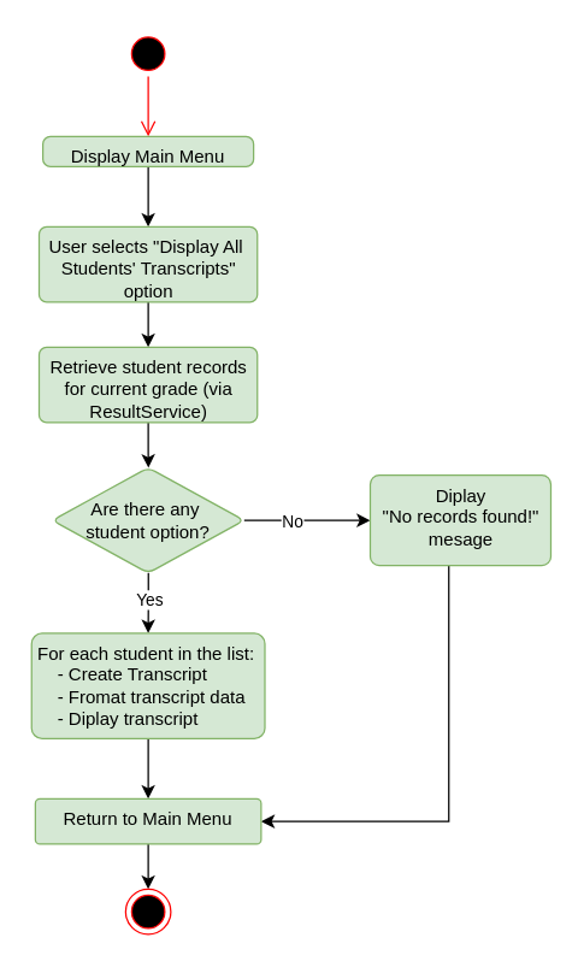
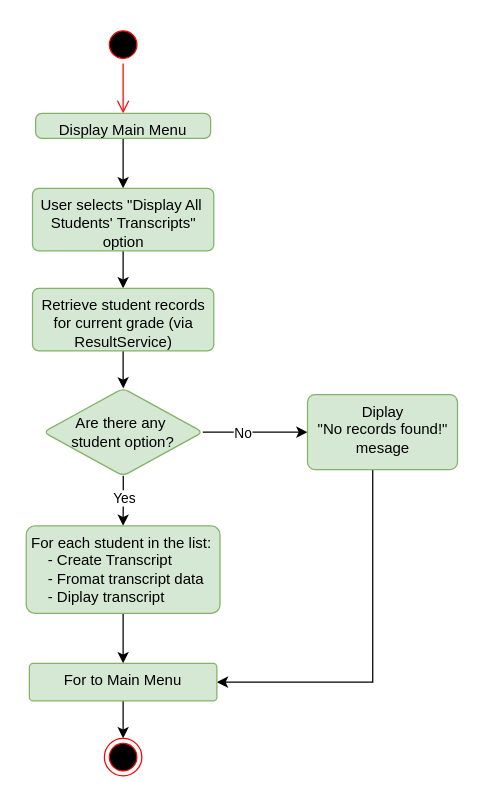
  <mxCell id="0" />
  <mxCell id="1" parent="0" />
  <mxCell id="2" value="" style="ellipse;html=1;shape=startState;fillColor=#000000;strokeColor=#ff0000;" parent="1" vertex="1"><mxGeometry x="83" y="20" width="30" height="30" as="geometry" /></mxCell>
  <mxCell id="3" value="" style="edgeStyle=orthogonalEdgeStyle;rounded=0;orthogonalLoop=1;jettySize=auto;html=1;" parent="1" source="7" target="5" edge="1"><mxGeometry relative="1" as="geometry" /></mxCell>
  <mxCell id="4" value="" style="edgeStyle=orthogonalEdgeStyle;rounded=0;orthogonalLoop=1;jettySize=auto;html=1;" parent="1" source="5" target="9" edge="1"><mxGeometry relative="1" as="geometry" /></mxCell>
  <mxCell id="5" value=" User selects &quot;Display All&amp;nbsp; Students' Transcripts&quot; option" style="html=1;align=center;verticalAlign=top;rounded=1;absoluteArcSize=1;arcSize=10;dashed=0;whiteSpace=wrap;fillColor=#d5e8d4;strokeColor=#82b366;" parent="1" vertex="1"><mxGeometry x="25.5" y="150" width="145" height="50" as="geometry" /></mxCell>
  <mxCell id="6" value="" style="edgeStyle=orthogonalEdgeStyle;html=1;verticalAlign=bottom;endArrow=open;endSize=8;strokeColor=#ff0000;rounded=0;" parent="1" source="2" target="7" edge="1"><mxGeometry relative="1" as="geometry"><mxPoint x="98" y="110" as="targetPoint" /><mxPoint x="98" y="50" as="sourcePoint" /></mxGeometry></mxCell>
  <mxCell id="7" value="Display Main Menu" style="html=1;align=center;verticalAlign=top;rounded=1;absoluteArcSize=1;arcSize=10;dashed=0;whiteSpace=wrap;fillColor=#d5e8d4;strokeColor=#82b366;" parent="1" vertex="1"><mxGeometry x="28" y="90" width="140" height="20" as="geometry" /></mxCell>
  <mxCell id="8" value="" style="edgeStyle=orthogonalEdgeStyle;rounded=0;orthogonalLoop=1;jettySize=auto;html=1;" parent="1" source="9" target="14" edge="1"><mxGeometry relative="1" as="geometry" /></mxCell>
  <mxCell id="9" value=" Retrieve student records for&amp;nbsp;current grade (via ResultService)" style="html=1;align=center;verticalAlign=top;rounded=1;absoluteArcSize=1;arcSize=10;dashed=0;whiteSpace=wrap;fillColor=#d5e8d4;strokeColor=#82b366;" parent="1" vertex="1"><mxGeometry x="25.5" y="230" width="145" height="50" as="geometry" /></mxCell>
  <mxCell id="10" value="" style="edgeStyle=orthogonalEdgeStyle;rounded=0;orthogonalLoop=1;jettySize=auto;html=1;" parent="1" source="14" target="16" edge="1"><mxGeometry relative="1" as="geometry" /></mxCell>
  <mxCell id="11" value="No" style="edgeLabel;html=1;align=center;verticalAlign=middle;resizable=0;points=[];" parent="10" vertex="1" connectable="0"><mxGeometry x="-0.227" relative="1" as="geometry"><mxPoint as="offset" /></mxGeometry></mxCell>
  <mxCell id="12" value="" style="edgeStyle=orthogonalEdgeStyle;rounded=0;orthogonalLoop=1;jettySize=auto;html=1;" parent="1" source="14" target="18" edge="1"><mxGeometry relative="1" as="geometry" /></mxCell>
  <mxCell id="13" value="Yes" style="edgeLabel;html=1;align=center;verticalAlign=middle;resizable=0;points=[];" parent="12" vertex="1" connectable="0"><mxGeometry x="-0.097" relative="1" as="geometry"><mxPoint as="offset" /></mxGeometry></mxCell>
  <mxCell id="14" value="&lt;div&gt;&lt;br&gt;&lt;/div&gt;Are there any&amp;nbsp;&lt;div&gt;student option?&lt;/div&gt;" style="rhombus;whiteSpace=wrap;html=1;verticalAlign=top;rounded=1;arcSize=10;dashed=0;fillColor=#d5e8d4;strokeColor=#82b366;" parent="1" vertex="1"><mxGeometry x="34.25" y="310" width="127.5" height="70" as="geometry" /></mxCell>
  <mxCell id="15" style="edgeStyle=orthogonalEdgeStyle;rounded=0;orthogonalLoop=1;jettySize=auto;html=1;entryX=1;entryY=0.5;entryDx=0;entryDy=0;exitX=0.435;exitY=1.005;exitDx=0;exitDy=0;exitPerimeter=0;" parent="1" source="16" target="20" edge="1"><mxGeometry relative="1" as="geometry" /></mxCell>
  <mxCell id="16" value="Diplay&lt;div&gt;&quot;No records found!&quot; mesage&lt;/div&gt;" style="whiteSpace=wrap;html=1;verticalAlign=top;rounded=1;arcSize=10;dashed=0;fillColor=#d5e8d4;strokeColor=#82b366;" parent="1" vertex="1"><mxGeometry x="245.5" y="315" width="120" height="60" as="geometry" /></mxCell>
  <mxCell id="17" value="" style="edgeStyle=orthogonalEdgeStyle;rounded=0;orthogonalLoop=1;jettySize=auto;html=1;" parent="1" source="18" target="20" edge="1"><mxGeometry relative="1" as="geometry" /></mxCell>
  <mxCell id="18" value="&lt;div style=&quot;text-align: left;&quot;&gt;&lt;span style=&quot;background-color: transparent; color: light-dark(rgb(0, 0, 0), rgb(255, 255, 255));&quot;&gt;For each student in the list:&amp;nbsp;&lt;/span&gt;&lt;/div&gt;&lt;div style=&quot;text-align: left;&quot;&gt;&amp;nbsp; &amp;nbsp; - Create Transcript&lt;/div&gt;&lt;div style=&quot;text-align: left;&quot;&gt;&amp;nbsp; &amp;nbsp; - Fromat transcript data&lt;/div&gt;&lt;div style=&quot;text-align: left;&quot;&gt;&amp;nbsp; &amp;nbsp; - Diplay transcript&lt;/div&gt;&lt;div&gt;&lt;br&gt;&lt;/div&gt;" style="whiteSpace=wrap;html=1;verticalAlign=top;rounded=1;arcSize=10;dashed=0;fillColor=#d5e8d4;strokeColor=#82b366;" parent="1" vertex="1"><mxGeometry x="20.5" y="420" width="155" height="70" as="geometry" /></mxCell>
  <mxCell id="19" style="edgeStyle=orthogonalEdgeStyle;rounded=0;orthogonalLoop=1;jettySize=auto;html=1;exitX=0.5;exitY=1;exitDx=0;exitDy=0;entryX=0.5;entryY=0;entryDx=0;entryDy=0;" parent="1" source="20" target="21" edge="1"><mxGeometry relative="1" as="geometry" /></mxCell>
- <mxCell id="20" value="Return to Main Menu" style="whiteSpace=wrap;html=1;verticalAlign=top;rounded=1;arcSize=10;dashed=0;fillColor=#d5e8d4;strokeColor=#82b366;" parent="1" vertex="1"><mxGeometry x="23" y="530" width="150" height="30" as="geometry" /></mxCell>
+ <mxCell id="20" value="For to Main Menu" style="whiteSpace=wrap;html=1;verticalAlign=top;rounded=1;arcSize=10;dashed=0;fillColor=#d5e8d4;strokeColor=#82b366;" parent="1" vertex="1"><mxGeometry x="23" y="530" width="150" height="30" as="geometry" /></mxCell>
  <mxCell id="21" value="" style="ellipse;html=1;shape=endState;fillColor=#000000;strokeColor=#ff0000;" parent="1" vertex="1"><mxGeometry x="83" y="590" width="30" height="30" as="geometry" /></mxCell>
